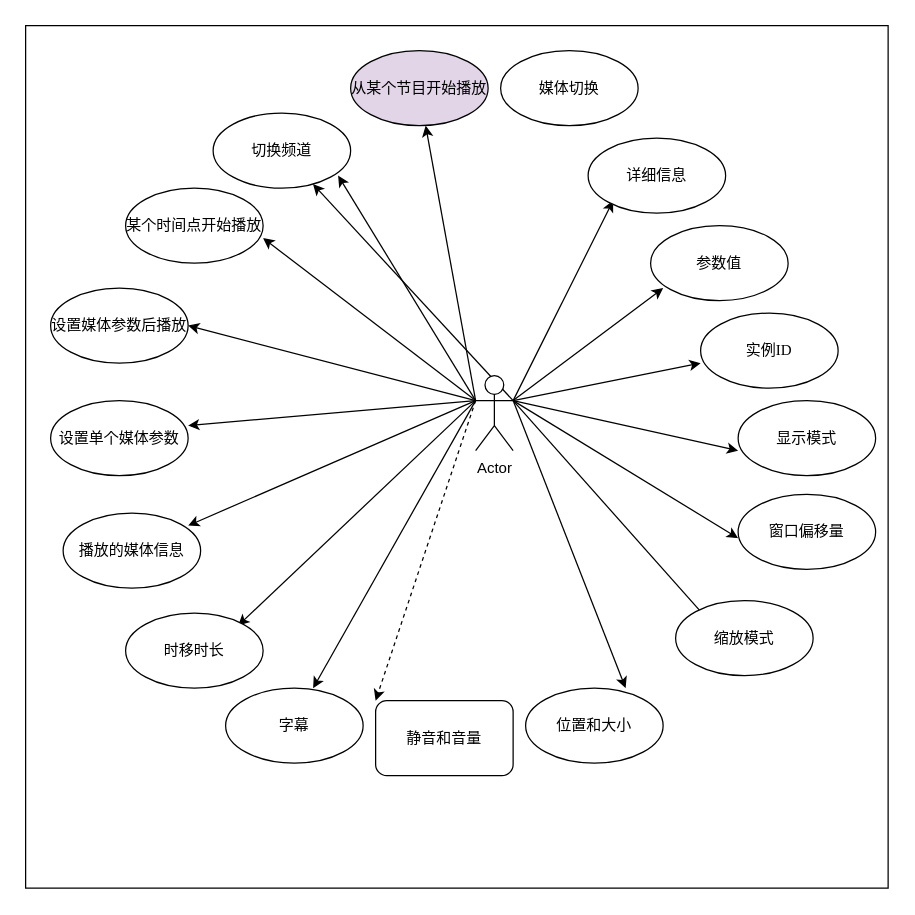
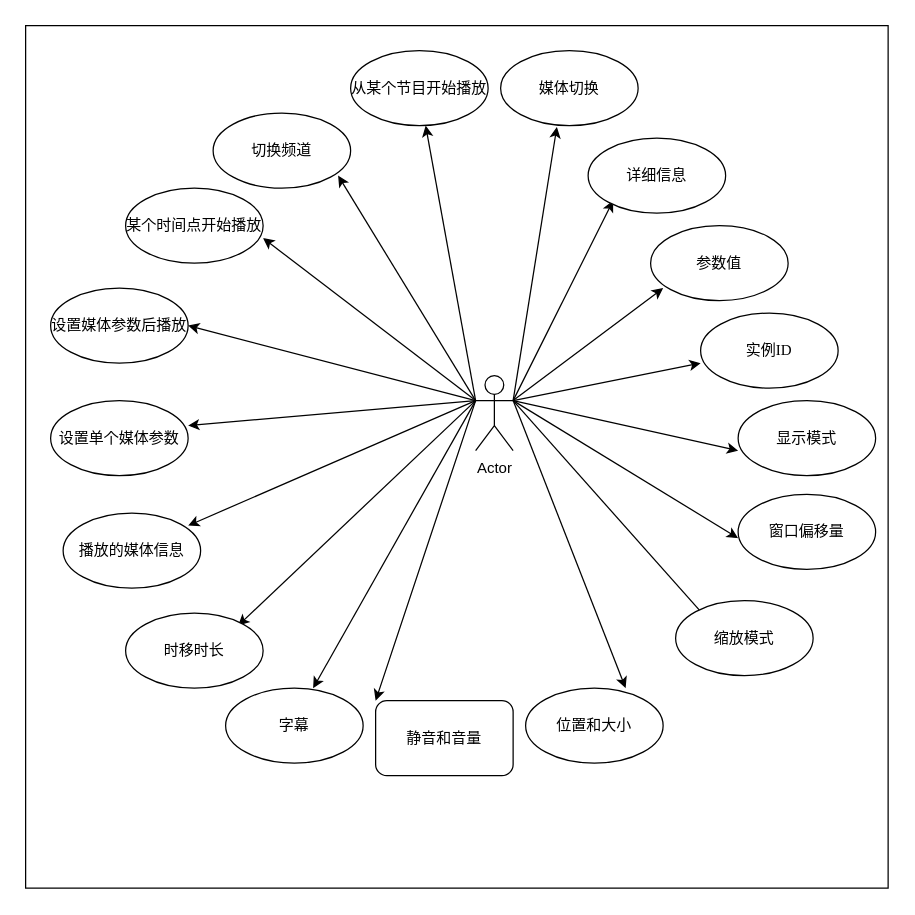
  <mxCell id="0" />
  <mxCell id="1" parent="0" />
  <mxCell id="2" value="" style="whiteSpace=wrap;html=1;aspect=fixed;movable=0;resizable=0;rotatable=0;deletable=0;editable=0;locked=1;connectable=0;" vertex="1" parent="1"><mxGeometry x="20" y="20" width="690" height="690" as="geometry" /></mxCell>
  <mxCell id="3" style="edgeStyle=none;rounded=0;orthogonalLoop=1;jettySize=auto;html=1;exitX=1;exitY=0.333;exitDx=0;exitDy=0;exitPerimeter=0;movable=0;resizable=0;rotatable=0;deletable=0;editable=0;locked=1;connectable=0;" edge="1" parent="1" source="20"><mxGeometry relative="1" as="geometry"><mxPoint x="490" y="160" as="targetPoint" /></mxGeometry></mxCell>
  <mxCell id="4" style="edgeStyle=none;rounded=0;orthogonalLoop=1;jettySize=auto;html=1;exitX=1;exitY=0.333;exitDx=0;exitDy=0;exitPerimeter=0;movable=0;resizable=0;rotatable=0;deletable=0;editable=0;locked=1;connectable=0;" edge="1" parent="1" source="20"><mxGeometry relative="1" as="geometry"><mxPoint x="530" y="230" as="targetPoint" /></mxGeometry></mxCell>
  <mxCell id="5" style="edgeStyle=none;rounded=0;orthogonalLoop=1;jettySize=auto;html=1;exitX=1;exitY=0.333;exitDx=0;exitDy=0;exitPerimeter=0;movable=0;resizable=0;rotatable=0;deletable=0;editable=0;locked=1;connectable=0;" edge="1" parent="1" source="20"><mxGeometry relative="1" as="geometry"><mxPoint x="560" y="290" as="targetPoint" /><mxPoint x="410" y="320" as="sourcePoint" /></mxGeometry></mxCell>
  <mxCell id="6" style="edgeStyle=none;rounded=0;orthogonalLoop=1;jettySize=auto;html=1;exitX=1;exitY=0.333;exitDx=0;exitDy=0;exitPerimeter=0;movable=0;resizable=0;rotatable=0;deletable=0;editable=0;locked=1;connectable=0;" edge="1" parent="1" source="20"><mxGeometry relative="1" as="geometry"><mxPoint x="590" y="360" as="targetPoint" /></mxGeometry></mxCell>
  <mxCell id="7" style="edgeStyle=none;rounded=0;orthogonalLoop=1;jettySize=auto;html=1;exitX=1;exitY=0.333;exitDx=0;exitDy=0;exitPerimeter=0;movable=0;resizable=0;rotatable=0;deletable=0;editable=0;locked=1;connectable=0;" edge="1" parent="1" source="20"><mxGeometry relative="1" as="geometry"><mxPoint x="590" y="430" as="targetPoint" /></mxGeometry></mxCell>
  <mxCell id="8" style="edgeStyle=none;rounded=0;orthogonalLoop=1;jettySize=auto;html=1;exitX=1;exitY=0.333;exitDx=0;exitDy=0;exitPerimeter=0;movable=0;resizable=0;rotatable=0;deletable=0;editable=0;locked=1;connectable=0;" edge="1" parent="1" source="20"><mxGeometry relative="1" as="geometry"><mxPoint x="570" y="500" as="targetPoint" /></mxGeometry></mxCell>
  <mxCell id="9" style="edgeStyle=none;rounded=0;orthogonalLoop=1;jettySize=auto;html=1;exitX=1;exitY=0.333;exitDx=0;exitDy=0;exitPerimeter=0;movable=0;resizable=0;rotatable=0;deletable=0;editable=0;locked=1;connectable=0;" edge="1" parent="1" source="20"><mxGeometry relative="1" as="geometry"><mxPoint x="500" y="550" as="targetPoint" /></mxGeometry></mxCell>
  <mxCell id="10" style="edgeStyle=none;rounded=0;orthogonalLoop=1;jettySize=auto;html=1;exitX=0;exitY=0.333;exitDx=0;exitDy=0;exitPerimeter=0;movable=0;resizable=0;rotatable=0;deletable=0;editable=0;locked=1;connectable=0;" edge="1" parent="1" source="20"><mxGeometry relative="1" as="geometry"><mxPoint x="250" y="550" as="targetPoint" /></mxGeometry></mxCell>
- <mxCell id="11" style="edgeStyle=none;rounded=0;orthogonalLoop=1;jettySize=auto;html=1;exitX=0;exitY=0.333;exitDx=0;exitDy=0;exitPerimeter=0;entryX=0;entryY=0;entryDx=0;entryDy=0;movable=0;resizable=0;rotatable=0;deletable=0;editable=0;locked=1;connectable=0;dashed=1;" edge="1" parent="1" source="20" target="28"><mxGeometry relative="1" as="geometry" /></mxCell>
+ <mxCell id="11" style="edgeStyle=none;rounded=0;orthogonalLoop=1;jettySize=auto;html=1;exitX=0;exitY=0.333;exitDx=0;exitDy=0;exitPerimeter=0;entryX=0;entryY=0;entryDx=0;entryDy=0;movable=0;resizable=0;rotatable=0;deletable=0;editable=0;locked=1;connectable=0;" edge="1" parent="1" source="20" target="28"><mxGeometry relative="1" as="geometry" /></mxCell>
  <mxCell id="12" style="edgeStyle=none;rounded=0;orthogonalLoop=1;jettySize=auto;html=1;exitX=0;exitY=0.333;exitDx=0;exitDy=0;exitPerimeter=0;movable=0;resizable=0;rotatable=0;deletable=0;editable=0;locked=1;connectable=0;" edge="1" parent="1" source="20"><mxGeometry relative="1" as="geometry"><mxPoint x="190" y="500" as="targetPoint" /><mxPoint x="380" y="320" as="sourcePoint" /></mxGeometry></mxCell>
  <mxCell id="13" style="edgeStyle=none;rounded=0;orthogonalLoop=1;jettySize=auto;html=1;movable=0;resizable=0;rotatable=0;deletable=0;editable=0;locked=1;connectable=0;" edge="1" parent="1"><mxGeometry relative="1" as="geometry"><mxPoint x="150" y="420" as="targetPoint" /><mxPoint x="380" y="320" as="sourcePoint" /></mxGeometry></mxCell>
  <mxCell id="14" style="edgeStyle=none;rounded=0;orthogonalLoop=1;jettySize=auto;html=1;movable=0;resizable=0;rotatable=0;deletable=0;editable=0;locked=1;connectable=0;" edge="1" parent="1"><mxGeometry relative="1" as="geometry"><mxPoint x="150" y="340" as="targetPoint" /><mxPoint x="380" y="320" as="sourcePoint" /></mxGeometry></mxCell>
  <mxCell id="15" style="edgeStyle=none;rounded=0;orthogonalLoop=1;jettySize=auto;html=1;exitX=0;exitY=0.333;exitDx=0;exitDy=0;exitPerimeter=0;movable=0;resizable=0;rotatable=0;deletable=0;editable=0;locked=1;connectable=0;" edge="1" parent="1" source="20"><mxGeometry relative="1" as="geometry"><mxPoint x="150" y="260" as="targetPoint" /></mxGeometry></mxCell>
  <mxCell id="16" style="edgeStyle=none;rounded=0;orthogonalLoop=1;jettySize=auto;html=1;exitX=0;exitY=0.333;exitDx=0;exitDy=0;exitPerimeter=0;movable=0;resizable=0;rotatable=0;deletable=0;editable=0;locked=1;connectable=0;" edge="1" parent="1" source="20"><mxGeometry relative="1" as="geometry"><mxPoint x="210" y="190" as="targetPoint" /></mxGeometry></mxCell>
  <mxCell id="17" style="edgeStyle=none;rounded=0;orthogonalLoop=1;jettySize=auto;html=1;exitX=0;exitY=0.333;exitDx=0;exitDy=0;exitPerimeter=0;movable=0;resizable=0;rotatable=0;deletable=0;editable=0;locked=1;connectable=0;" edge="1" parent="1" source="20"><mxGeometry relative="1" as="geometry"><mxPoint x="270" y="140" as="targetPoint" /></mxGeometry></mxCell>
  <mxCell id="18" style="edgeStyle=none;rounded=0;orthogonalLoop=1;jettySize=auto;html=1;exitX=0;exitY=0.333;exitDx=0;exitDy=0;exitPerimeter=0;movable=0;resizable=0;rotatable=0;deletable=0;editable=0;locked=1;connectable=0;" edge="1" parent="1" source="20"><mxGeometry relative="1" as="geometry"><mxPoint x="340" y="100" as="targetPoint" /></mxGeometry></mxCell>
- <mxCell id="19" style="edgeStyle=none;rounded=0;orthogonalLoop=1;jettySize=auto;html=1;exitX=1;exitY=0.333;exitDx=0;exitDy=0;exitPerimeter=0;movable=0;resizable=0;rotatable=0;deletable=0;editable=0;locked=1;connectable=0;" edge="1" parent="1" source="20" target="35"><mxGeometry relative="1" as="geometry"><mxPoint x="430" y="110" as="targetPoint" /></mxGeometry></mxCell>
+ <mxCell id="19" style="edgeStyle=none;rounded=0;orthogonalLoop=1;jettySize=auto;html=1;exitX=1;exitY=0.333;exitDx=0;exitDy=0;exitPerimeter=0;entryX=0.409;entryY=1.017;entryDx=0;entryDy=0;entryPerimeter=0;movable=0;resizable=0;rotatable=0;deletable=0;editable=0;locked=1;connectable=0;" edge="1" parent="1" source="20" target="37"><mxGeometry relative="1" as="geometry"><mxPoint x="430" y="110" as="targetPoint" /></mxGeometry></mxCell>
  <mxCell id="20" value="Actor" style="shape=umlActor;verticalLabelPosition=bottom;verticalAlign=top;html=1;outlineConnect=0;movable=0;resizable=0;rotatable=0;deletable=0;editable=0;locked=1;connectable=0;" vertex="1" parent="1"><mxGeometry x="380" y="300" width="30" height="60" as="geometry" /></mxCell>
  <mxCell id="21" value="&lt;p&gt;&lt;font face=&quot;宋体&quot;&gt;详细信息&lt;/font&gt;&lt;/p&gt;" style="ellipse;whiteSpace=wrap;html=1;movable=0;resizable=0;rotatable=0;deletable=0;editable=0;locked=1;connectable=0;" vertex="1" parent="1"><mxGeometry x="470" y="110" width="110" height="60" as="geometry" /></mxCell>
  <mxCell id="22" value="&lt;p&gt;&lt;font face=&quot;宋体&quot;&gt;参数值&lt;/font&gt;&lt;/p&gt;" style="ellipse;whiteSpace=wrap;html=1;movable=0;resizable=0;rotatable=0;deletable=0;editable=0;locked=1;connectable=0;" vertex="1" parent="1"><mxGeometry x="520" y="180" width="110" height="60" as="geometry" /></mxCell>
  <mxCell id="23" value="&lt;p&gt;&lt;font face=&quot;宋体&quot;&gt;实例&lt;/font&gt;&lt;font face=&quot;宋体&quot;&gt;ID&lt;/font&gt;&lt;/p&gt;" style="ellipse;whiteSpace=wrap;html=1;movable=0;resizable=0;rotatable=0;deletable=0;editable=0;locked=1;connectable=0;" vertex="1" parent="1"><mxGeometry x="560" y="250" width="110" height="60" as="geometry" /></mxCell>
  <mxCell id="24" value="&lt;p&gt;&lt;font face=&quot;宋体&quot;&gt;显示模式&lt;/font&gt;&lt;/p&gt;" style="ellipse;whiteSpace=wrap;html=1;movable=0;resizable=0;rotatable=0;deletable=0;editable=0;locked=1;connectable=0;" vertex="1" parent="1"><mxGeometry x="590" y="320" width="110" height="60" as="geometry" /></mxCell>
  <mxCell id="25" value="&lt;p&gt;&lt;font face=&quot;宋体&quot;&gt;缩放模式&lt;/font&gt;&lt;/p&gt;" style="ellipse;whiteSpace=wrap;html=1;movable=0;resizable=0;rotatable=0;deletable=0;editable=0;locked=1;connectable=0;" vertex="1" parent="1"><mxGeometry x="540" y="480" width="110" height="60" as="geometry" /></mxCell>
  <mxCell id="26" value="&lt;p&gt;&lt;font face=&quot;宋体&quot;&gt;位置和大小&lt;/font&gt;&lt;/p&gt;" style="ellipse;whiteSpace=wrap;html=1;movable=0;resizable=0;rotatable=0;deletable=0;editable=0;locked=1;connectable=0;" vertex="1" parent="1"><mxGeometry x="420" y="550" width="110" height="60" as="geometry" /></mxCell>
  <mxCell id="27" value="&lt;p&gt;&lt;/p&gt;&lt;p&gt;&lt;font face=&quot;宋体&quot;&gt;窗口偏移量&lt;/font&gt;&lt;/p&gt;&lt;p&gt;&lt;/p&gt;" style="ellipse;whiteSpace=wrap;html=1;movable=0;resizable=0;rotatable=0;deletable=0;editable=0;locked=1;connectable=0;" vertex="1" parent="1"><mxGeometry x="590" y="395" width="110" height="60" as="geometry" /></mxCell>
  <mxCell id="28" value="静音和音量" style="whiteSpace=wrap;html=1;movable=0;resizable=0;rotatable=0;deletable=0;editable=0;locked=1;connectable=0;rounded=1;" vertex="1" parent="1"><mxGeometry x="300" y="560" width="110" height="60" as="geometry" /></mxCell>
  <mxCell id="29" value="字幕" style="ellipse;whiteSpace=wrap;html=1;movable=0;resizable=0;rotatable=0;deletable=0;editable=0;locked=1;connectable=0;" vertex="1" parent="1"><mxGeometry x="180" y="550" width="110" height="60" as="geometry" /></mxCell>
  <mxCell id="30" value="时移时长" style="ellipse;whiteSpace=wrap;html=1;movable=0;resizable=0;rotatable=0;deletable=0;editable=0;locked=1;connectable=0;" vertex="1" parent="1"><mxGeometry x="100" y="490" width="110" height="60" as="geometry" /></mxCell>
  <mxCell id="31" value="播放的媒体信息" style="ellipse;whiteSpace=wrap;html=1;movable=0;resizable=0;rotatable=0;deletable=0;editable=0;locked=1;connectable=0;" vertex="1" parent="1"><mxGeometry x="50" y="410" width="110" height="60" as="geometry" /></mxCell>
  <mxCell id="32" value="设置单个媒体参数" style="ellipse;whiteSpace=wrap;html=1;movable=0;resizable=0;rotatable=0;deletable=0;editable=0;locked=1;connectable=0;" vertex="1" parent="1"><mxGeometry x="40" y="320" width="110" height="60" as="geometry" /></mxCell>
  <mxCell id="33" value="设置媒体参数后播放" style="ellipse;whiteSpace=wrap;html=1;movable=0;resizable=0;rotatable=0;deletable=0;editable=0;locked=1;connectable=0;" vertex="1" parent="1"><mxGeometry x="40" y="230" width="110" height="60" as="geometry" /></mxCell>
  <mxCell id="34" value="某个时间点开始播放" style="ellipse;whiteSpace=wrap;html=1;movable=0;resizable=0;rotatable=0;deletable=0;editable=0;locked=1;connectable=0;" vertex="1" parent="1"><mxGeometry x="100" y="150" width="110" height="60" as="geometry" /></mxCell>
  <mxCell id="35" value="切换频道" style="ellipse;whiteSpace=wrap;html=1;movable=0;resizable=0;rotatable=0;deletable=0;editable=0;locked=1;connectable=0;" vertex="1" parent="1"><mxGeometry x="170" y="90" width="110" height="60" as="geometry" /></mxCell>
- <mxCell id="36" value="从某个节目开始播放" style="ellipse;whiteSpace=wrap;html=1;movable=0;resizable=0;rotatable=0;deletable=0;editable=0;locked=1;connectable=0;fillColor=#e1d5e7;" vertex="1" parent="1"><mxGeometry x="280" y="40" width="110" height="60" as="geometry" /></mxCell>
+ <mxCell id="36" value="从某个节目开始播放" style="ellipse;whiteSpace=wrap;html=1;movable=0;resizable=0;rotatable=0;deletable=0;editable=0;locked=1;connectable=0;" vertex="1" parent="1"><mxGeometry x="280" y="40" width="110" height="60" as="geometry" /></mxCell>
  <mxCell id="37" value="媒体切换" style="ellipse;whiteSpace=wrap;html=1;movable=0;resizable=0;rotatable=0;deletable=0;editable=0;locked=1;connectable=0;" vertex="1" parent="1"><mxGeometry x="400" y="40" width="110" height="60" as="geometry" /></mxCell>
